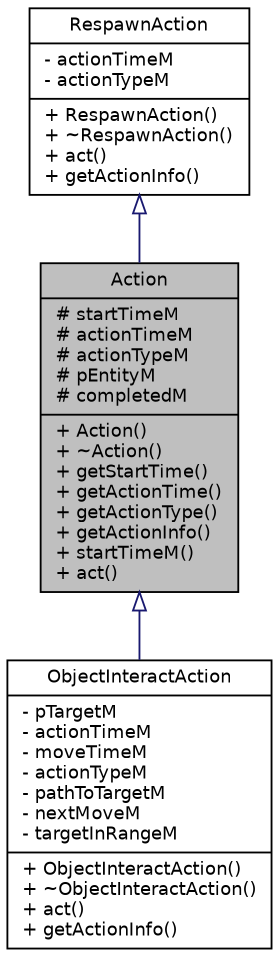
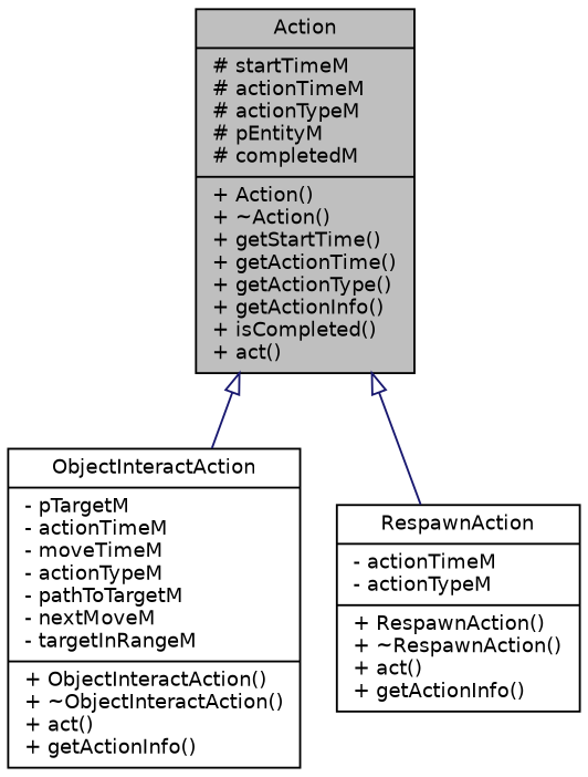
  digraph {
    node [color=black fillcolor=white fontname=Helvetica fontsize=10 shape=record style=filled]
    edge [arrowtail=onormal color=midnightblue dir=back fontname=Helvetica fontsize=10 labelfontname=Helvetica labelfontsize=10 style=solid]
-   n1 [fillcolor=grey75 fontcolor=black height=0.2 label="{Action\n|# startTimeM\l# actionTimeM\l# actionTypeM\l# pEntityM\l# completedM\l|+ Action()\l+ ~Action()\l+ getStartTime()\l+ getActionTime()\l+ getActionType()\l+ getActionInfo()\l+ startTimeM()\l+ act()\l}" width=0.4]
+   n1 [fillcolor=grey75 fontcolor=black height=0.2 label="{Action\n|# startTimeM\l# actionTimeM\l# actionTypeM\l# pEntityM\l# completedM\l|+ Action()\l+ ~Action()\l+ getStartTime()\l+ getActionTime()\l+ getActionType()\l+ getActionInfo()\l+ isCompleted()\l+ act()\l}" width=0.4]
    n2 [height=0.2 label="{ObjectInteractAction\n|- pTargetM\l- actionTimeM\l- moveTimeM\l- actionTypeM\l- pathToTargetM\l- nextMoveM\l- targetInRangeM\l|+ ObjectInteractAction()\l+ ~ObjectInteractAction()\l+ act()\l+ getActionInfo()\l}" width=0.4]
    n3 [height=0.2 label="{RespawnAction\n|- actionTimeM\l- actionTypeM\l|+ RespawnAction()\l+ ~RespawnAction()\l+ act()\l+ getActionInfo()\l}" width=0.4]
    n1 -> n2
-   n3 -> n1
+   n1 -> n3
  }
